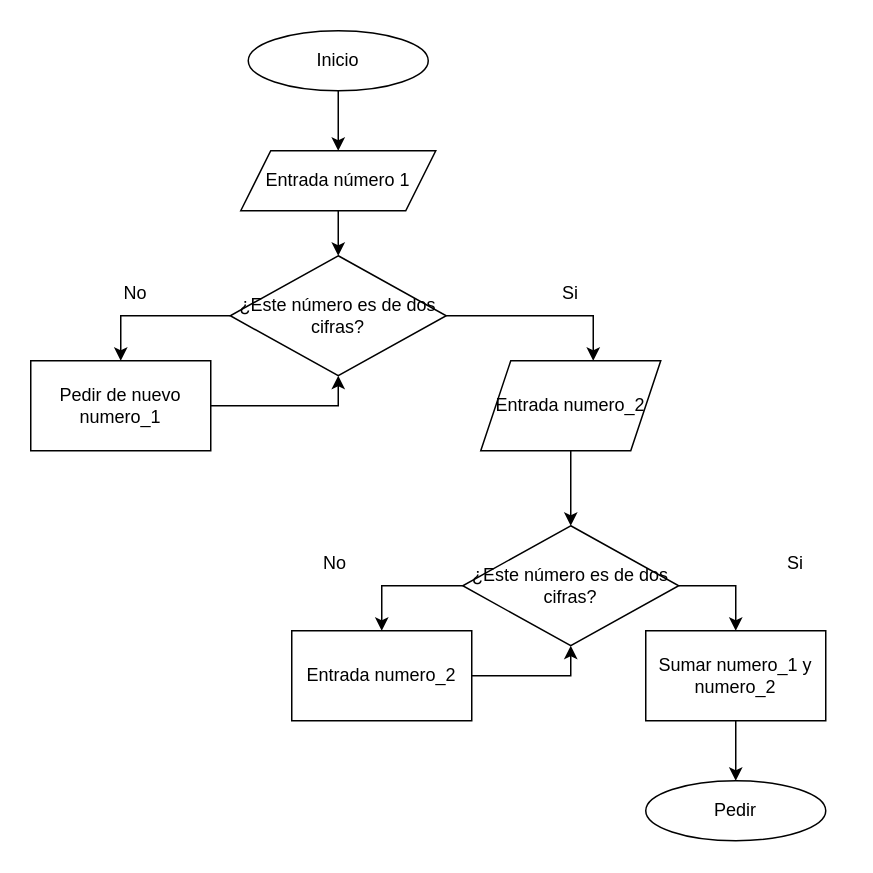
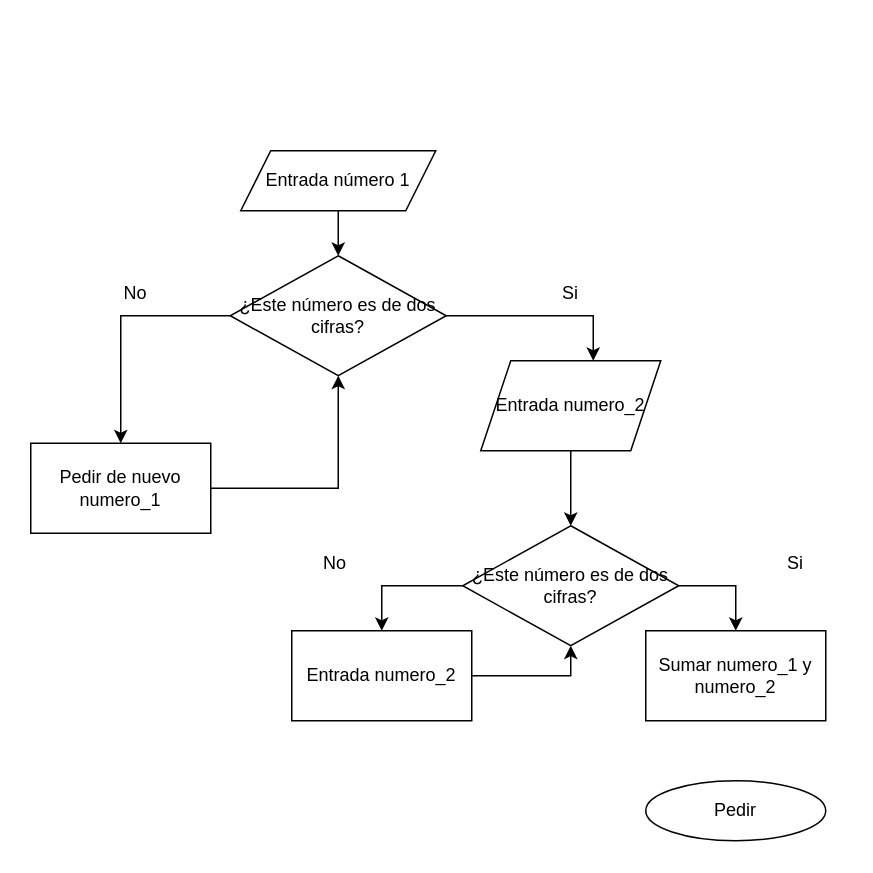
  <mxCell id="0" />
  <mxCell id="1" parent="0" />
- <mxCell id="2" style="edgeStyle=orthogonalEdgeStyle;rounded=0;orthogonalLoop=1;jettySize=auto;html=1;exitX=0.5;exitY=1;exitDx=0;exitDy=0;entryX=0.5;entryY=0;entryDx=0;entryDy=0;" edge="1" parent="1" source="3" target="5"><mxGeometry relative="1" as="geometry" /></mxCell>
- <mxCell id="3" value="Inicio" style="ellipse;whiteSpace=wrap;html=1;" vertex="1" parent="1"><mxGeometry x="165" y="20" width="120" height="40" as="geometry" /></mxCell>
  <mxCell id="4" style="edgeStyle=orthogonalEdgeStyle;rounded=0;orthogonalLoop=1;jettySize=auto;html=1;exitX=0.5;exitY=1;exitDx=0;exitDy=0;entryX=0.5;entryY=0;entryDx=0;entryDy=0;" edge="1" parent="1" source="5" target="8"><mxGeometry relative="1" as="geometry" /></mxCell>
  <mxCell id="5" value="Entrada número 1" style="shape=parallelogram;perimeter=parallelogramPerimeter;whiteSpace=wrap;html=1;fixedSize=1;" vertex="1" parent="1"><mxGeometry x="160" y="100" width="130" height="40" as="geometry" /></mxCell>
  <mxCell id="6" style="edgeStyle=orthogonalEdgeStyle;rounded=0;orthogonalLoop=1;jettySize=auto;html=1;exitX=0;exitY=0.5;exitDx=0;exitDy=0;entryX=0.5;entryY=0;entryDx=0;entryDy=0;" edge="1" parent="1" source="8" target="10"><mxGeometry relative="1" as="geometry" /></mxCell>
  <mxCell id="7" style="edgeStyle=orthogonalEdgeStyle;rounded=0;orthogonalLoop=1;jettySize=auto;html=1;exitX=1;exitY=0.5;exitDx=0;exitDy=0;entryX=0.625;entryY=0;entryDx=0;entryDy=0;entryPerimeter=0;" edge="1" parent="1" source="8" target="12"><mxGeometry relative="1" as="geometry" /></mxCell>
  <mxCell id="8" value="¿Este número es de dos cifras?" style="rhombus;whiteSpace=wrap;html=1;" vertex="1" parent="1"><mxGeometry x="153" y="170" width="144" height="80" as="geometry" /></mxCell>
  <mxCell id="9" style="edgeStyle=orthogonalEdgeStyle;rounded=0;orthogonalLoop=1;jettySize=auto;html=1;exitX=1;exitY=0.5;exitDx=0;exitDy=0;entryX=0.5;entryY=1;entryDx=0;entryDy=0;" edge="1" parent="1" source="10" target="8"><mxGeometry relative="1" as="geometry" /></mxCell>
- <mxCell id="10" value="Pedir de nuevo numero_1" style="rounded=0;whiteSpace=wrap;html=1;" vertex="1" parent="1"><mxGeometry x="20" y="240" width="120" height="60" as="geometry" /></mxCell>
+ <mxCell id="10" value="Pedir de nuevo numero_1" style="rounded=0;whiteSpace=wrap;html=1;" vertex="1" parent="1"><mxGeometry x="20" y="295" width="120" height="60" as="geometry" /></mxCell>
  <mxCell id="11" style="edgeStyle=orthogonalEdgeStyle;rounded=0;orthogonalLoop=1;jettySize=auto;html=1;exitX=0.5;exitY=1;exitDx=0;exitDy=0;entryX=0.5;entryY=0;entryDx=0;entryDy=0;" edge="1" parent="1" source="12" target="15"><mxGeometry relative="1" as="geometry" /></mxCell>
  <mxCell id="12" value="Entrada numero_2" style="shape=parallelogram;perimeter=parallelogramPerimeter;whiteSpace=wrap;html=1;fixedSize=1;" vertex="1" parent="1"><mxGeometry x="320" y="240" width="120" height="60" as="geometry" /></mxCell>
  <mxCell id="13" style="edgeStyle=orthogonalEdgeStyle;rounded=0;orthogonalLoop=1;jettySize=auto;html=1;exitX=1;exitY=0.5;exitDx=0;exitDy=0;entryX=0.5;entryY=0;entryDx=0;entryDy=0;" edge="1" parent="1" source="15" target="17"><mxGeometry relative="1" as="geometry"><mxPoint x="540" y="480" as="targetPoint" /></mxGeometry></mxCell>
  <mxCell id="14" style="edgeStyle=orthogonalEdgeStyle;rounded=0;orthogonalLoop=1;jettySize=auto;html=1;exitX=0;exitY=0.5;exitDx=0;exitDy=0;entryX=0.5;entryY=0;entryDx=0;entryDy=0;" edge="1" parent="1" source="15" target="19"><mxGeometry relative="1" as="geometry" /></mxCell>
  <mxCell id="15" value="¿Este número es de dos cifras?" style="rhombus;whiteSpace=wrap;html=1;" vertex="1" parent="1"><mxGeometry x="308" y="350" width="144" height="80" as="geometry" /></mxCell>
- <mxCell id="16" style="edgeStyle=orthogonalEdgeStyle;rounded=0;orthogonalLoop=1;jettySize=auto;html=1;exitX=0.5;exitY=1;exitDx=0;exitDy=0;" edge="1" parent="1" source="17" target="20"><mxGeometry relative="1" as="geometry" /></mxCell>
  <mxCell id="17" value="Sumar numero_1 y numero_2" style="rounded=0;whiteSpace=wrap;html=1;" vertex="1" parent="1"><mxGeometry x="430" y="420" width="120" height="60" as="geometry" /></mxCell>
  <mxCell id="18" style="edgeStyle=orthogonalEdgeStyle;rounded=0;orthogonalLoop=1;jettySize=auto;html=1;exitX=1;exitY=0.5;exitDx=0;exitDy=0;entryX=0.5;entryY=1;entryDx=0;entryDy=0;" edge="1" parent="1" source="19" target="15"><mxGeometry relative="1" as="geometry" /></mxCell>
  <mxCell id="19" value="Entrada numero_2" style="rounded=0;whiteSpace=wrap;html=1;" vertex="1" parent="1"><mxGeometry x="194" y="420" width="120" height="60" as="geometry" /></mxCell>
  <mxCell id="20" value="Pedir" style="ellipse;whiteSpace=wrap;html=1;fillColor=none;" vertex="1" parent="1"><mxGeometry x="430" y="520" width="120" height="40" as="geometry" /></mxCell>
  <mxCell id="21" value="Si" style="text;html=1;strokeColor=none;fillColor=none;align=center;verticalAlign=middle;whiteSpace=wrap;rounded=0;" vertex="1" parent="1"><mxGeometry x="350" y="180" width="60" height="30" as="geometry" /></mxCell>
  <mxCell id="22" value="No" style="text;html=1;strokeColor=none;fillColor=none;align=center;verticalAlign=middle;whiteSpace=wrap;rounded=0;" vertex="1" parent="1"><mxGeometry x="60" y="180" width="60" height="30" as="geometry" /></mxCell>
  <mxCell id="23" value="Si" style="text;html=1;strokeColor=none;fillColor=none;align=center;verticalAlign=middle;whiteSpace=wrap;rounded=0;" vertex="1" parent="1"><mxGeometry x="500" y="360" width="60" height="30" as="geometry" /></mxCell>
  <mxCell id="24" value="No" style="text;html=1;strokeColor=none;fillColor=none;align=center;verticalAlign=middle;whiteSpace=wrap;rounded=0;" vertex="1" parent="1"><mxGeometry x="193" y="360" width="60" height="30" as="geometry" /></mxCell>
